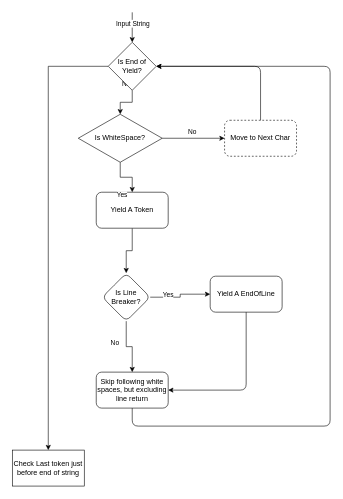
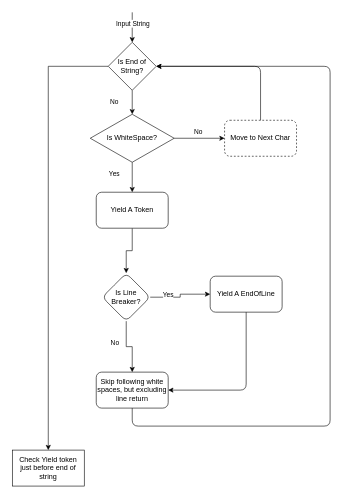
  <mxCell id="0" />
  <mxCell id="1" parent="0" />
  <mxCell id="2" value="" style="endArrow=classic;html=1;entryX=0.5;entryY=0;entryDx=0;entryDy=0;" edge="1" parent="1" target="21"><mxGeometry width="50" height="50" relative="1" as="geometry"><mxPoint x="220" y="20" as="sourcePoint" /><mxPoint x="220" y="180" as="targetPoint" /></mxGeometry></mxCell>
  <mxCell id="3" value="Input String" style="edgeLabel;html=1;align=center;verticalAlign=middle;resizable=0;points=[];" vertex="1" connectable="0" parent="2"><mxGeometry x="-0.3" relative="1" as="geometry"><mxPoint as="offset" /></mxGeometry></mxCell>
  <mxCell id="4" value="" style="edgeStyle=orthogonalEdgeStyle;rounded=0;orthogonalLoop=1;jettySize=auto;html=1;" edge="1" parent="1" source="5" target="14"><mxGeometry relative="1" as="geometry" /></mxCell>
  <mxCell id="5" value="Yield A Token" style="rounded=1;whiteSpace=wrap;html=1;" vertex="1" parent="1"><mxGeometry x="160" y="320" width="120" height="60" as="geometry" /></mxCell>
  <mxCell id="6" value="Yes" style="edgeStyle=orthogonalEdgeStyle;rounded=0;orthogonalLoop=1;jettySize=auto;html=1;" edge="1" parent="1" source="8" target="5"><mxGeometry x="-0.2" y="-30" relative="1" as="geometry"><mxPoint as="offset" /></mxGeometry></mxCell>
  <mxCell id="7" value="No" style="edgeStyle=orthogonalEdgeStyle;rounded=0;orthogonalLoop=1;jettySize=auto;html=1;" edge="1" parent="1" source="8" target="9"><mxGeometry x="-0.048" y="10" relative="1" as="geometry"><mxPoint as="offset" /></mxGeometry></mxCell>
- <mxCell id="8" value="Is WhiteSpace?" style="rhombus;whiteSpace=wrap;html=1;" vertex="1" parent="1"><mxGeometry x="130" y="190" width="140" height="80" as="geometry" /></mxCell>
+ <mxCell id="8" value="Is WhiteSpace?" style="rhombus;whiteSpace=wrap;html=1;" vertex="1" parent="1"><mxGeometry x="150" y="190" width="140" height="80" as="geometry" /></mxCell>
  <mxCell id="9" value="Move to Next Char" style="rounded=1;whiteSpace=wrap;html=1;dashed=1;" vertex="1" parent="1"><mxGeometry x="374" y="200" width="120" height="60" as="geometry" /></mxCell>
  <mxCell id="10" value="" style="endArrow=classic;html=1;exitX=0.5;exitY=0;exitDx=0;exitDy=0;entryX=1;entryY=0.5;entryDx=0;entryDy=0;" edge="1" parent="1" source="9" target="21"><mxGeometry width="50" height="50" relative="1" as="geometry"><mxPoint x="400" y="150" as="sourcePoint" /><mxPoint x="370" y="90" as="targetPoint" /><Array as="points"><mxPoint x="434" y="110" /></Array></mxGeometry></mxCell>
  <mxCell id="11" value="Yes" style="edgeStyle=orthogonalEdgeStyle;rounded=0;orthogonalLoop=1;jettySize=auto;html=1;" edge="1" parent="1" source="14" target="15"><mxGeometry y="20" relative="1" as="geometry"><mxPoint as="offset" /></mxGeometry></mxCell>
  <mxCell id="12" value="" style="edgeStyle=orthogonalEdgeStyle;rounded=0;orthogonalLoop=1;jettySize=auto;html=1;" edge="1" parent="1" source="14" target="16"><mxGeometry relative="1" as="geometry" /></mxCell>
  <mxCell id="13" value="No" style="edgeLabel;html=1;align=center;verticalAlign=middle;resizable=0;points=[];" vertex="1" connectable="0" parent="12"><mxGeometry x="-0.267" relative="1" as="geometry"><mxPoint x="-20" as="offset" /></mxGeometry></mxCell>
  <mxCell id="14" value="Is Line Breaker?" style="rhombus;whiteSpace=wrap;html=1;rounded=1;" vertex="1" parent="1"><mxGeometry x="170" y="455" width="80" height="80" as="geometry" /></mxCell>
  <mxCell id="15" value="Yield A EndOfLine" style="whiteSpace=wrap;html=1;rounded=1;" vertex="1" parent="1"><mxGeometry x="350" y="460" width="120" height="60" as="geometry" /></mxCell>
  <mxCell id="16" value="Skip following white spaces, but excluding line return" style="whiteSpace=wrap;html=1;rounded=1;" vertex="1" parent="1"><mxGeometry x="160" y="620" width="120" height="60" as="geometry" /></mxCell>
  <mxCell id="17" value="" style="endArrow=classic;html=1;exitX=0.5;exitY=1;exitDx=0;exitDy=0;entryX=1;entryY=0.5;entryDx=0;entryDy=0;" edge="1" parent="1" source="15" target="16"><mxGeometry width="50" height="50" relative="1" as="geometry"><mxPoint x="390" y="620" as="sourcePoint" /><mxPoint x="440" y="570" as="targetPoint" /><Array as="points"><mxPoint x="410" y="650" /></Array></mxGeometry></mxCell>
  <mxCell id="18" value="" style="endArrow=classic;html=1;exitX=0.5;exitY=1;exitDx=0;exitDy=0;entryX=1;entryY=0.5;entryDx=0;entryDy=0;" edge="1" parent="1" source="16" target="21"><mxGeometry width="50" height="50" relative="1" as="geometry"><mxPoint x="220" y="720" as="sourcePoint" /><mxPoint x="490" y="40" as="targetPoint" /><Array as="points"><mxPoint x="220" y="710" /><mxPoint x="550" y="710" /><mxPoint x="550" y="110" /></Array></mxGeometry></mxCell>
  <mxCell id="19" value="No" style="edgeStyle=orthogonalEdgeStyle;rounded=0;orthogonalLoop=1;jettySize=auto;html=1;" edge="1" parent="1" source="21" target="8"><mxGeometry y="-30" relative="1" as="geometry"><mxPoint as="offset" /></mxGeometry></mxCell>
  <mxCell id="20" value="" style="edgeStyle=orthogonalEdgeStyle;rounded=0;orthogonalLoop=1;jettySize=auto;html=1;" edge="1" parent="1" source="21" target="22"><mxGeometry relative="1" as="geometry" /></mxCell>
- <mxCell id="21" value="Is End of Yield?" style="rhombus;whiteSpace=wrap;html=1;" vertex="1" parent="1"><mxGeometry x="180" y="70" width="80" height="80" as="geometry" /></mxCell>
- <mxCell id="22" value="Check Last token just before end of string" style="whiteSpace=wrap;html=1;" vertex="1" parent="1"><mxGeometry x="20" y="750" width="120" height="60" as="geometry" /></mxCell>
+ <mxCell id="21" value="Is End of String?" style="rhombus;whiteSpace=wrap;html=1;" vertex="1" parent="1"><mxGeometry x="180" y="70" width="80" height="80" as="geometry" /></mxCell>
+ <mxCell id="22" value="Check Yield token just before end of string" style="whiteSpace=wrap;html=1;" vertex="1" parent="1"><mxGeometry x="20" y="750" width="120" height="60" as="geometry" /></mxCell>
